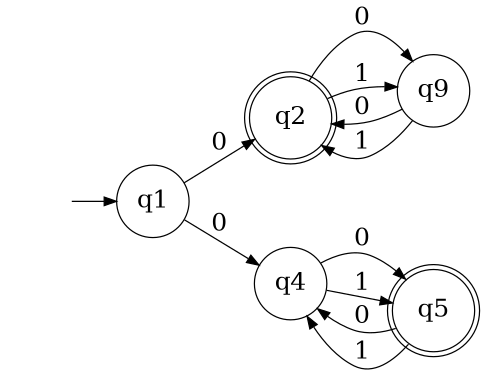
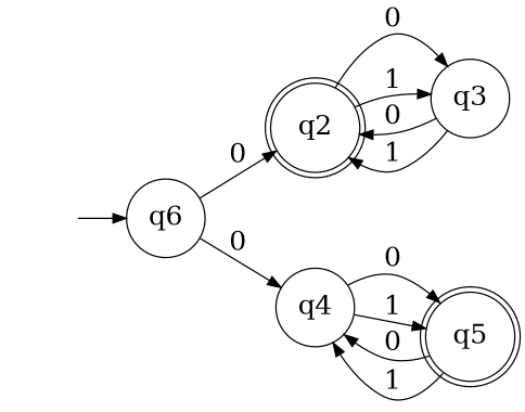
  digraph {
    rankdir=LR
    node [fontsize=20 shape=circle]
    edge [fontsize="20pt"]
    "" [shape=plaintext]
-   n2 [label=q1]
+   n2 [label=q6]
    n3 [label=q2 shape=doublecircle]
    n4 [label=q4]
-   n5 [label=q9]
+   n5 [label=q3]
    n6 [label=q5 shape=doublecircle]
    "" -> n2
    n2 -> n3 [label=0]
    n2 -> n4 [label=0]
    n3 -> n5 [label=0]
    n3 -> n5 [label=1]
    n4 -> n6 [label=0]
    n4 -> n6 [label=1]
    n5 -> n3 [label=0]
    n5 -> n3 [label=1]
    n6 -> n4 [label=0]
    n6 -> n4 [label=1]
  }
